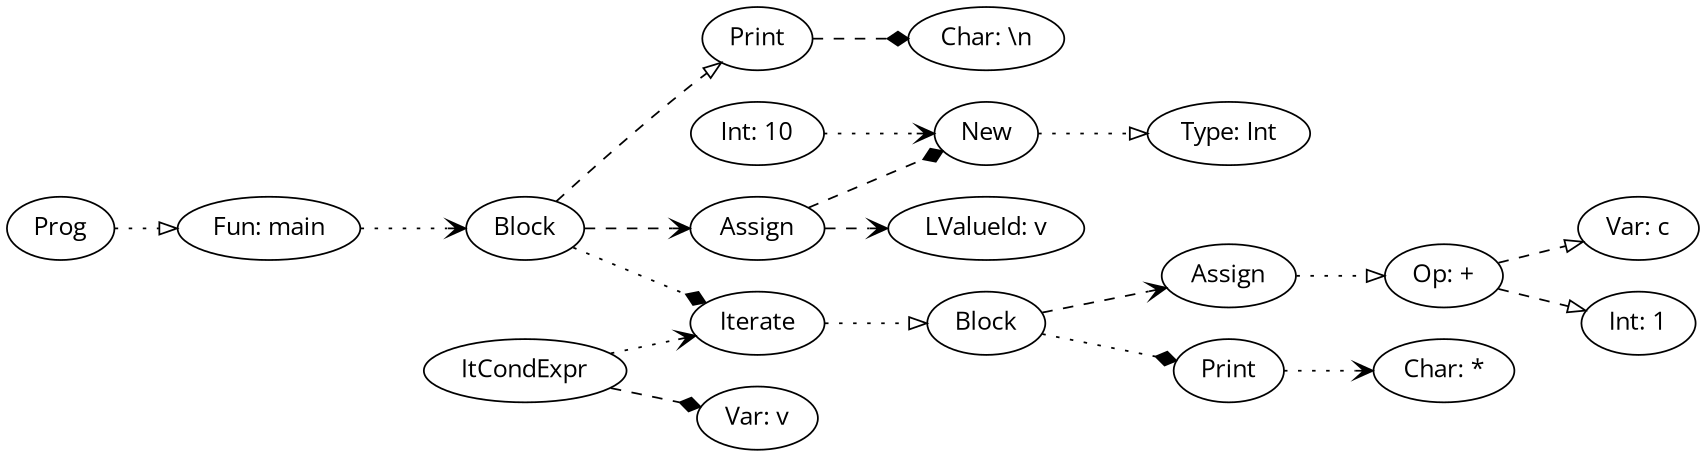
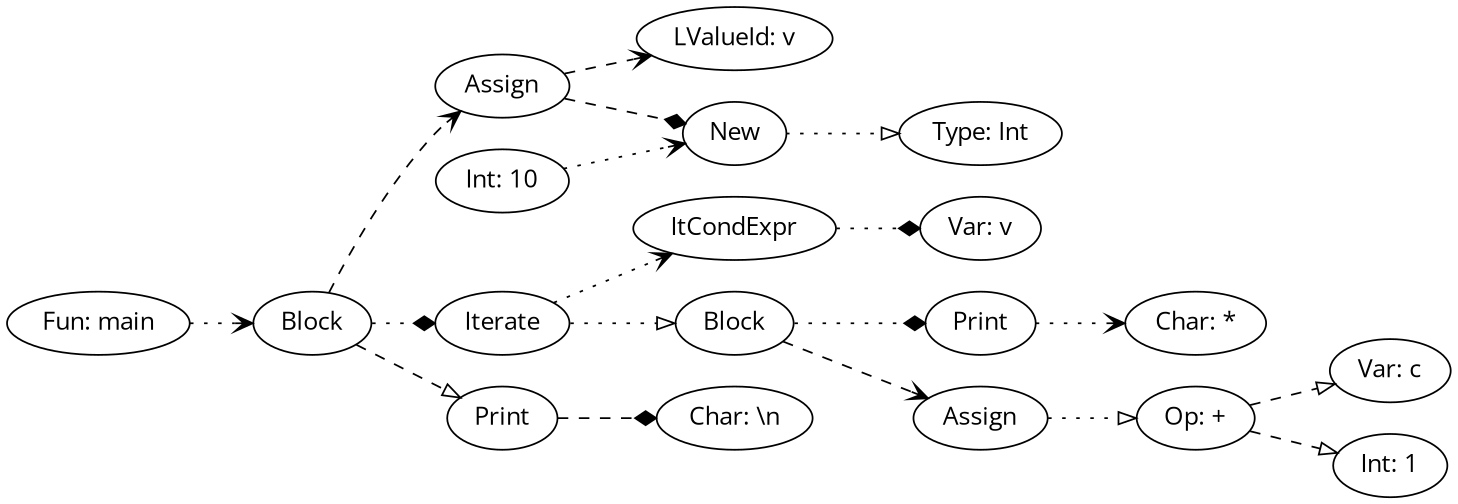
  digraph {
    fontname="Open Sans"
    rankdir=LR
    node [fontname="Open Sans"]
    edge [arrowhead=onormal fontname="Open Sans" style=dotted]
-   n1 [label=Prog]
    n2 [label="Fun: main"]
    n3 [label=Block]
    n4 [label=Assign]
    n5 [label=Iterate]
    n6 [label=Print]
    n7 [label="LValueId: v"]
    n8 [label=New]
    n9 [label=ItCondExpr]
    n10 [label=Block]
    n11 [label="Char: \\n"]
    n12 [label="Type: Int"]
    n13 [label="Int: 10"]
    n14 [label="Var: v"]
    n15 [label=Print]
    n16 [label=Assign]
    n17 [label="Char: *"]
    n18 [label="Op: +"]
    n19 [label="Var: c"]
    n20 [label="Int: 1"]
-   n1 -> n2
    n2 -> n3 [arrowhead=vee]
    n3 -> n4 [arrowhead=vee style=dashed]
    n3 -> n5 [arrowhead=diamond]
    n3 -> n6 [style=dashed]
    n4 -> n7 [arrowhead=vee style=dashed]
    n4 -> n8 [arrowhead=diamond style=dashed]
-   n9 -> n5 [arrowhead=vee]
+   n5 -> n9 [arrowhead=vee]
    n5 -> n10
    n6 -> n11 [arrowhead=diamond style=dashed]
    n8 -> n12
-   n9 -> n14 [arrowhead=diamond style=dashed]
+   n9 -> n14 [arrowhead=diamond]
    n10 -> n15 [arrowhead=diamond]
    n10 -> n16 [arrowhead=vee style=dashed]
    n13 -> n8 [arrowhead=vee]
    n15 -> n17 [arrowhead=vee]
    n16 -> n18
    n18 -> n19 [style=dashed]
    n18 -> n20 [style=dashed]
  }
